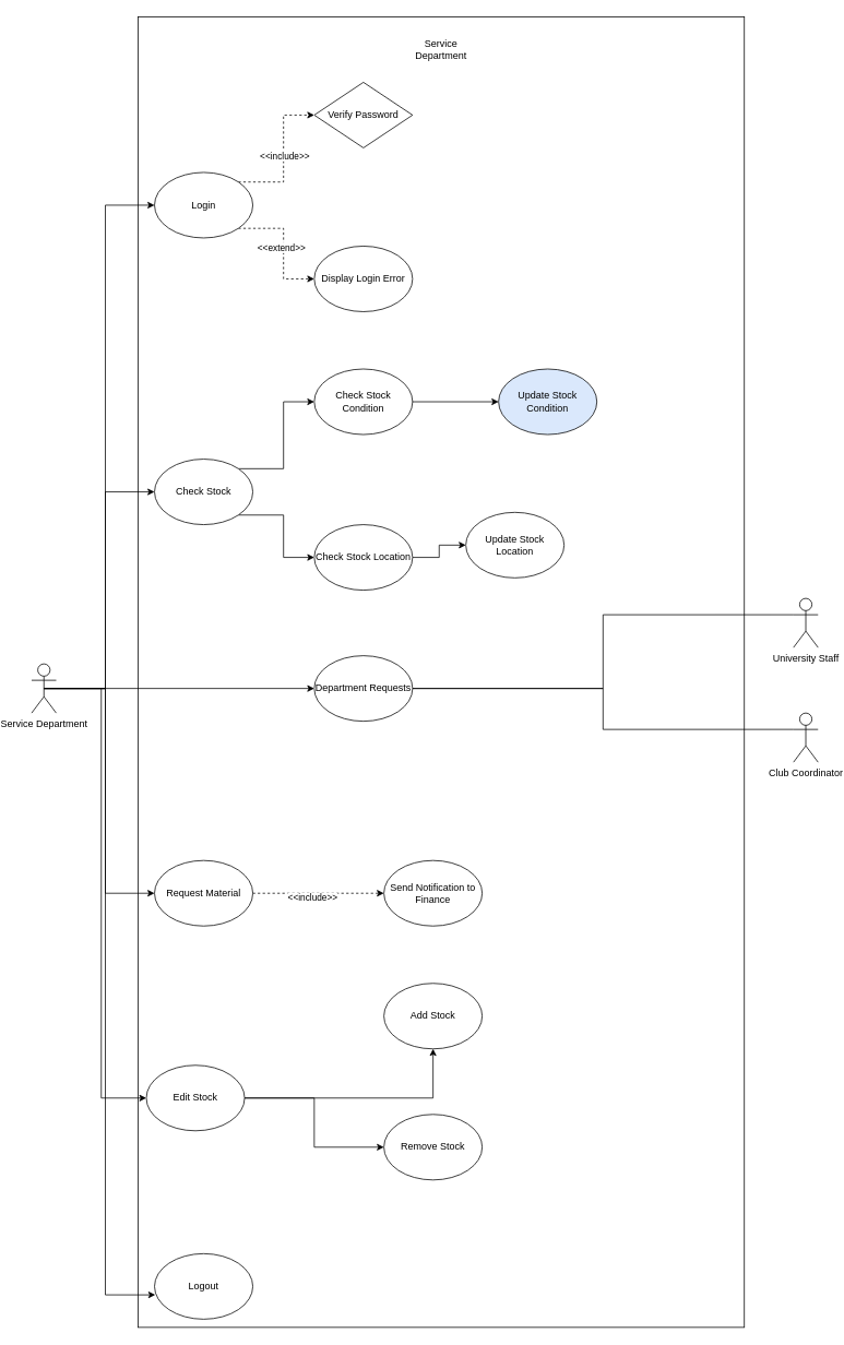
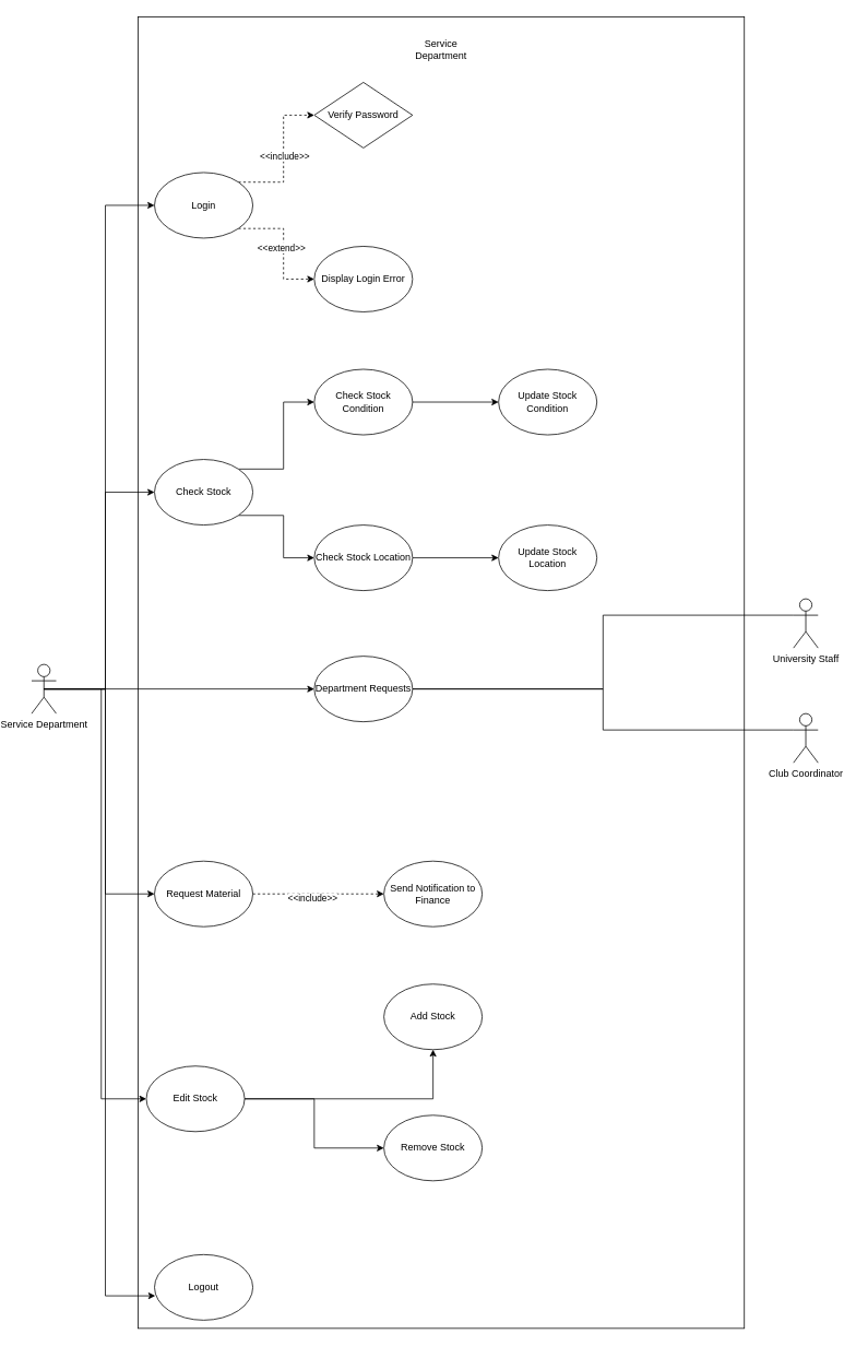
  <mxCell id="0" />
  <mxCell id="1" parent="0" />
  <mxCell id="2" value="" style="rounded=0;whiteSpace=wrap;html=1;" vertex="1" parent="1"><mxGeometry x="150" y="20" width="740" height="1600" as="geometry" /></mxCell>
  <mxCell id="3" style="edgeStyle=orthogonalEdgeStyle;rounded=0;orthogonalLoop=1;jettySize=auto;html=1;exitX=0.5;exitY=0.5;exitDx=0;exitDy=0;exitPerimeter=0;entryX=0;entryY=0.5;entryDx=0;entryDy=0;" edge="1" parent="1" source="7" target="17"><mxGeometry relative="1" as="geometry" /></mxCell>
  <mxCell id="4" style="edgeStyle=orthogonalEdgeStyle;rounded=0;orthogonalLoop=1;jettySize=auto;html=1;exitX=0.5;exitY=0.5;exitDx=0;exitDy=0;exitPerimeter=0;entryX=0;entryY=0.5;entryDx=0;entryDy=0;" edge="1" parent="1" source="7" target="12"><mxGeometry relative="1" as="geometry" /></mxCell>
  <mxCell id="5" style="edgeStyle=orthogonalEdgeStyle;rounded=0;orthogonalLoop=1;jettySize=auto;html=1;exitX=0.5;exitY=0.5;exitDx=0;exitDy=0;exitPerimeter=0;entryX=0;entryY=0.5;entryDx=0;entryDy=0;" edge="1" parent="1" source="7" target="28"><mxGeometry relative="1" as="geometry" /></mxCell>
  <mxCell id="6" style="edgeStyle=orthogonalEdgeStyle;rounded=0;orthogonalLoop=1;jettySize=auto;html=1;exitX=0.5;exitY=0.5;exitDx=0;exitDy=0;exitPerimeter=0;entryX=0;entryY=0.5;entryDx=0;entryDy=0;" edge="1" parent="1" source="7" target="32"><mxGeometry relative="1" as="geometry" /></mxCell>
  <mxCell id="7" value="Service Department" style="shape=umlActor;verticalLabelPosition=bottom;verticalAlign=top;html=1;outlineConnect=0;" vertex="1" parent="1"><mxGeometry x="20" y="810" width="30" height="60" as="geometry" /></mxCell>
  <mxCell id="8" style="edgeStyle=orthogonalEdgeStyle;rounded=0;orthogonalLoop=1;jettySize=auto;html=1;exitX=1;exitY=0;exitDx=0;exitDy=0;entryX=0;entryY=0.5;entryDx=0;entryDy=0;dashed=1;" edge="1" parent="1" source="12" target="13"><mxGeometry relative="1" as="geometry" /></mxCell>
  <mxCell id="9" value="&amp;lt;&amp;lt;include&amp;gt;&amp;gt;" style="edgeLabel;html=1;align=center;verticalAlign=middle;resizable=0;points=[];" vertex="1" connectable="0" parent="8"><mxGeometry x="0.0" y="-1" relative="1" as="geometry"><mxPoint as="offset" /></mxGeometry></mxCell>
  <mxCell id="10" style="edgeStyle=orthogonalEdgeStyle;rounded=0;orthogonalLoop=1;jettySize=auto;html=1;exitX=1;exitY=1;exitDx=0;exitDy=0;entryX=0;entryY=0.5;entryDx=0;entryDy=0;dashed=1;" edge="1" parent="1" source="12" target="14"><mxGeometry relative="1" as="geometry" /></mxCell>
  <mxCell id="11" value="&amp;lt;&amp;lt;extend&amp;gt;&amp;gt;" style="edgeLabel;html=1;align=center;verticalAlign=middle;resizable=0;points=[];" vertex="1" connectable="0" parent="10"><mxGeometry x="0.017" y="-3" relative="1" as="geometry"><mxPoint as="offset" /></mxGeometry></mxCell>
  <mxCell id="12" value="Login" style="ellipse;whiteSpace=wrap;html=1;" vertex="1" parent="1"><mxGeometry x="170" y="210" width="120" height="80" as="geometry" /></mxCell>
  <mxCell id="13" value="Verify Password" style="rhombus;whiteSpace=wrap;html=1;" vertex="1" parent="1"><mxGeometry x="365" y="100" width="120" height="80" as="geometry" /></mxCell>
  <mxCell id="14" value="Display Login Error" style="ellipse;whiteSpace=wrap;html=1;" vertex="1" parent="1"><mxGeometry x="365" y="300" width="120" height="80" as="geometry" /></mxCell>
  <mxCell id="15" style="edgeStyle=orthogonalEdgeStyle;rounded=0;orthogonalLoop=1;jettySize=auto;html=1;exitX=1;exitY=0;exitDx=0;exitDy=0;entryX=0;entryY=0.5;entryDx=0;entryDy=0;" edge="1" parent="1" source="17" target="19"><mxGeometry relative="1" as="geometry" /></mxCell>
  <mxCell id="16" style="edgeStyle=orthogonalEdgeStyle;rounded=0;orthogonalLoop=1;jettySize=auto;html=1;exitX=1;exitY=1;exitDx=0;exitDy=0;entryX=0;entryY=0.5;entryDx=0;entryDy=0;" edge="1" parent="1" source="17" target="22"><mxGeometry relative="1" as="geometry" /></mxCell>
  <mxCell id="17" value="Check Stock" style="ellipse;whiteSpace=wrap;html=1;" vertex="1" parent="1"><mxGeometry x="170" y="560" width="120" height="80" as="geometry" /></mxCell>
  <mxCell id="18" style="edgeStyle=orthogonalEdgeStyle;rounded=0;orthogonalLoop=1;jettySize=auto;html=1;exitX=1;exitY=0.5;exitDx=0;exitDy=0;entryX=0;entryY=0.5;entryDx=0;entryDy=0;" edge="1" parent="1" source="19" target="20"><mxGeometry relative="1" as="geometry" /></mxCell>
  <mxCell id="19" value="Check Stock Condition" style="ellipse;whiteSpace=wrap;html=1;" vertex="1" parent="1"><mxGeometry x="365" y="450" width="120" height="80" as="geometry" /></mxCell>
- <mxCell id="20" value="Update Stock Condition" style="ellipse;whiteSpace=wrap;html=1;fillColor=#dae8fc;" vertex="1" parent="1"><mxGeometry x="590" y="450" width="120" height="80" as="geometry" /></mxCell>
+ <mxCell id="20" value="Update Stock Condition" style="ellipse;whiteSpace=wrap;html=1;" vertex="1" parent="1"><mxGeometry x="590" y="450" width="120" height="80" as="geometry" /></mxCell>
  <mxCell id="21" style="edgeStyle=orthogonalEdgeStyle;rounded=0;orthogonalLoop=1;jettySize=auto;html=1;exitX=1;exitY=0.5;exitDx=0;exitDy=0;entryX=0;entryY=0.5;entryDx=0;entryDy=0;" edge="1" parent="1" source="22" target="23"><mxGeometry relative="1" as="geometry" /></mxCell>
  <mxCell id="22" value="Check Stock Location" style="ellipse;whiteSpace=wrap;html=1;" vertex="1" parent="1"><mxGeometry x="365" y="640" width="120" height="80" as="geometry" /></mxCell>
- <mxCell id="23" value="Update Stock Location" style="ellipse;whiteSpace=wrap;html=1;" vertex="1" parent="1"><mxGeometry x="550" y="625" width="120" height="80" as="geometry" /></mxCell>
+ <mxCell id="23" value="Update Stock Location" style="ellipse;whiteSpace=wrap;html=1;" vertex="1" parent="1"><mxGeometry x="590" y="640" width="120" height="80" as="geometry" /></mxCell>
  <mxCell id="24" style="edgeStyle=orthogonalEdgeStyle;rounded=0;orthogonalLoop=1;jettySize=auto;html=1;exitX=1;exitY=0.5;exitDx=0;exitDy=0;endArrow=none;startFill=0;entryX=0;entryY=0.333;entryDx=0;entryDy=0;entryPerimeter=0;" edge="1" parent="1" source="25" target="37"><mxGeometry relative="1" as="geometry" /></mxCell>
  <mxCell id="25" value="Department Requests" style="ellipse;whiteSpace=wrap;html=1;" vertex="1" parent="1"><mxGeometry x="365" y="800" width="120" height="80" as="geometry" /></mxCell>
  <mxCell id="26" style="edgeStyle=orthogonalEdgeStyle;rounded=0;orthogonalLoop=1;jettySize=auto;html=1;exitX=1;exitY=0.5;exitDx=0;exitDy=0;dashed=1;" edge="1" parent="1" source="28" target="29"><mxGeometry relative="1" as="geometry" /></mxCell>
  <mxCell id="27" value="&amp;lt;&amp;lt;include&amp;gt;&amp;gt;" style="edgeLabel;html=1;align=center;verticalAlign=middle;resizable=0;points=[];" vertex="1" connectable="0" parent="26"><mxGeometry x="-0.104" y="-5" relative="1" as="geometry"><mxPoint as="offset" /></mxGeometry></mxCell>
  <mxCell id="28" value="Request Material" style="ellipse;whiteSpace=wrap;html=1;" vertex="1" parent="1"><mxGeometry x="170" y="1050" width="120" height="80" as="geometry" /></mxCell>
  <mxCell id="29" value="Send Notification to Finance" style="ellipse;whiteSpace=wrap;html=1;" vertex="1" parent="1"><mxGeometry x="450" y="1050" width="120" height="80" as="geometry" /></mxCell>
  <mxCell id="30" style="edgeStyle=orthogonalEdgeStyle;rounded=0;orthogonalLoop=1;jettySize=auto;html=1;exitX=1;exitY=0.5;exitDx=0;exitDy=0;exitPerimeter=0;" edge="1" parent="1" source="32" target="33"><mxGeometry relative="1" as="geometry" /></mxCell>
  <mxCell id="31" style="edgeStyle=orthogonalEdgeStyle;rounded=0;orthogonalLoop=1;jettySize=auto;html=1;exitX=1;exitY=0.5;exitDx=0;exitDy=0;" edge="1" parent="1" source="32" target="34"><mxGeometry relative="1" as="geometry" /></mxCell>
  <mxCell id="32" value="Edit Stock" style="ellipse;whiteSpace=wrap;html=1;" vertex="1" parent="1"><mxGeometry x="160" y="1300" width="120" height="80" as="geometry" /></mxCell>
  <mxCell id="33" value="Add Stock" style="ellipse;whiteSpace=wrap;html=1;" vertex="1" parent="1"><mxGeometry x="450" y="1200" width="120" height="80" as="geometry" /></mxCell>
  <mxCell id="34" value="Remove Stock" style="ellipse;whiteSpace=wrap;html=1;" vertex="1" parent="1"><mxGeometry x="450" y="1360" width="120" height="80" as="geometry" /></mxCell>
  <mxCell id="35" value="Logout" style="ellipse;whiteSpace=wrap;html=1;" vertex="1" parent="1"><mxGeometry x="170" y="1530" width="120" height="80" as="geometry" /></mxCell>
  <mxCell id="36" value="University Staff" style="shape=umlActor;verticalLabelPosition=bottom;verticalAlign=top;html=1;outlineConnect=0;" vertex="1" parent="1"><mxGeometry x="950" y="730" width="30" height="60" as="geometry" /></mxCell>
  <mxCell id="37" value="Club Coordinator" style="shape=umlActor;verticalLabelPosition=bottom;verticalAlign=top;html=1;outlineConnect=0;" vertex="1" parent="1"><mxGeometry x="950" y="870" width="30" height="60" as="geometry" /></mxCell>
  <mxCell id="38" style="edgeStyle=orthogonalEdgeStyle;rounded=0;orthogonalLoop=1;jettySize=auto;html=1;exitX=0.5;exitY=0.5;exitDx=0;exitDy=0;exitPerimeter=0;entryX=0;entryY=0.5;entryDx=0;entryDy=0;" edge="1" parent="1" source="7" target="25"><mxGeometry relative="1" as="geometry"><mxPoint x="360" y="840" as="targetPoint" /></mxGeometry></mxCell>
  <mxCell id="39" style="edgeStyle=orthogonalEdgeStyle;rounded=0;orthogonalLoop=1;jettySize=auto;html=1;exitX=1;exitY=0.5;exitDx=0;exitDy=0;entryX=0;entryY=0.333;entryDx=0;entryDy=0;entryPerimeter=0;endArrow=none;startFill=0;" edge="1" parent="1" source="25" target="36"><mxGeometry relative="1" as="geometry" /></mxCell>
  <mxCell id="40" style="edgeStyle=orthogonalEdgeStyle;rounded=0;orthogonalLoop=1;jettySize=auto;html=1;exitX=0.5;exitY=0.5;exitDx=0;exitDy=0;exitPerimeter=0;entryX=0.008;entryY=0.629;entryDx=0;entryDy=0;entryPerimeter=0;" edge="1" parent="1" source="7" target="35"><mxGeometry relative="1" as="geometry" /></mxCell>
  <mxCell id="41" value="Service Department" style="text;html=1;align=center;verticalAlign=middle;whiteSpace=wrap;rounded=0;" vertex="1" parent="1"><mxGeometry x="490" y="45" width="60" height="30" as="geometry" /></mxCell>
